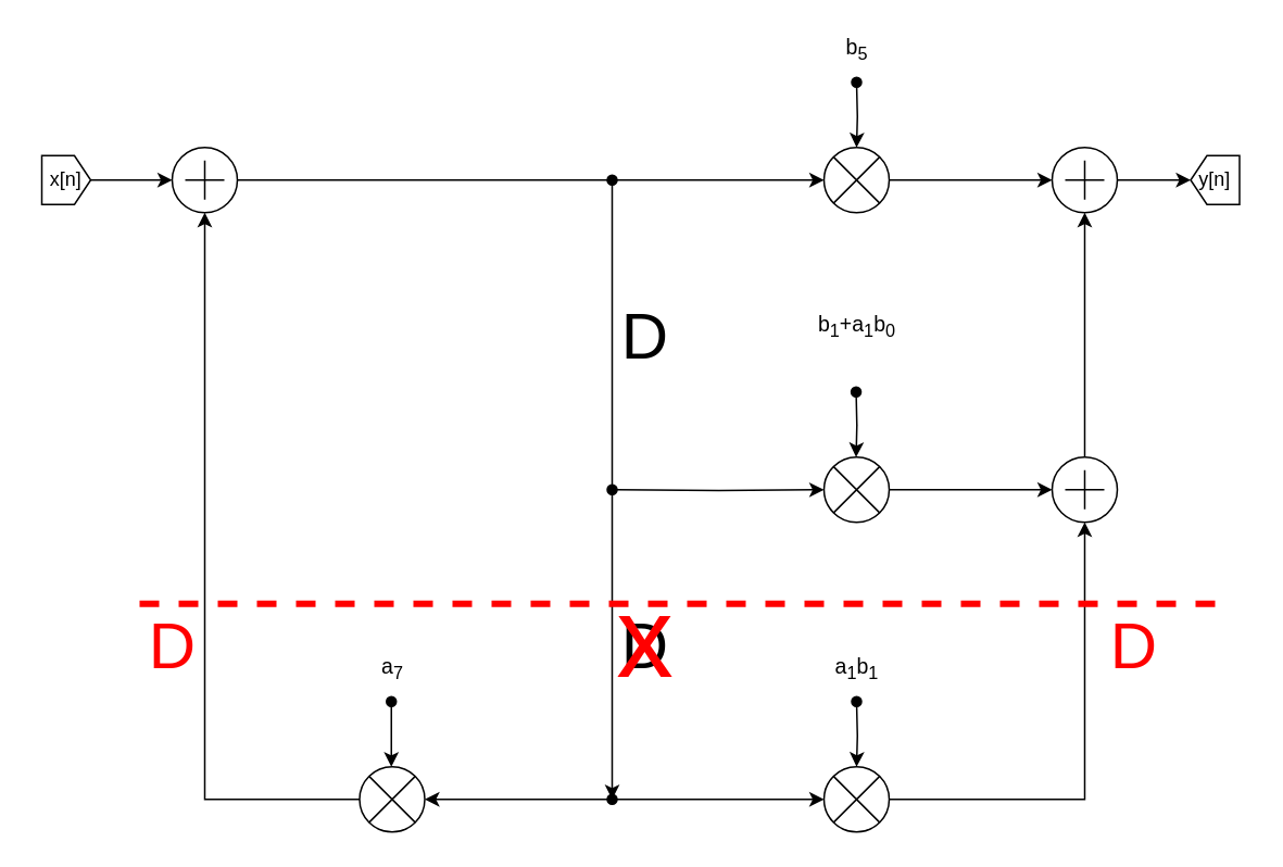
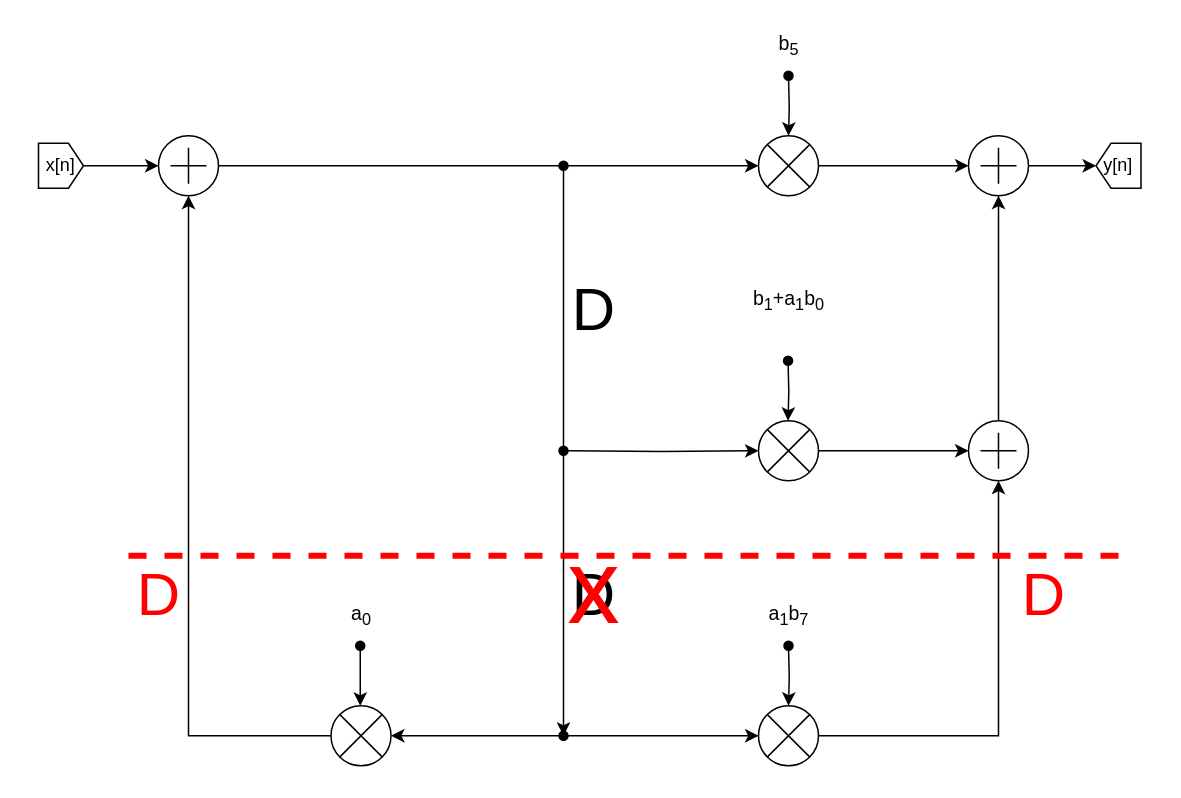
  <mxCell id="0" />
  <mxCell id="1" parent="0" />
  <mxCell id="2" style="edgeStyle=orthogonalEdgeStyle;rounded=0;orthogonalLoop=1;jettySize=auto;html=1;entryX=0;entryY=0.5;entryDx=0;entryDy=0;entryPerimeter=0;" edge="1" parent="1" source="4" target="6"><mxGeometry relative="1" as="geometry" /></mxCell>
  <mxCell id="3" style="edgeStyle=orthogonalEdgeStyle;rounded=0;orthogonalLoop=1;jettySize=auto;html=1;startArrow=oval;startFill=1;" edge="1" parent="1" target="4"><mxGeometry relative="1" as="geometry"><mxPoint x="525" y="50" as="sourcePoint" /></mxGeometry></mxCell>
  <mxCell id="4" value="" style="verticalLabelPosition=bottom;shadow=0;dashed=0;align=center;html=1;verticalAlign=top;shape=mxgraph.electrical.abstract.multiplier;" vertex="1" parent="1"><mxGeometry x="505" y="90" width="40" height="40" as="geometry" /></mxCell>
  <mxCell id="5" value="" style="edgeStyle=orthogonalEdgeStyle;rounded=0;orthogonalLoop=1;jettySize=auto;html=1;" edge="1" parent="1" source="6" target="11"><mxGeometry relative="1" as="geometry" /></mxCell>
  <mxCell id="6" value="" style="verticalLabelPosition=bottom;shadow=0;dashed=0;align=center;html=1;verticalAlign=top;shape=mxgraph.electrical.abstract.summation_point;" vertex="1" parent="1"><mxGeometry x="645" y="90" width="40" height="40" as="geometry" /></mxCell>
  <mxCell id="7" style="edgeStyle=orthogonalEdgeStyle;rounded=0;orthogonalLoop=1;jettySize=auto;html=1;entryX=0;entryY=0.5;entryDx=0;entryDy=0;entryPerimeter=0;" edge="1" parent="1" source="8" target="4"><mxGeometry relative="1" as="geometry" /></mxCell>
  <mxCell id="8" value="" style="verticalLabelPosition=bottom;shadow=0;dashed=0;align=center;html=1;verticalAlign=top;shape=mxgraph.electrical.abstract.summation_point;" vertex="1" parent="1"><mxGeometry x="105" y="90" width="40" height="40" as="geometry" /></mxCell>
  <mxCell id="9" value="" style="edgeStyle=orthogonalEdgeStyle;rounded=0;orthogonalLoop=1;jettySize=auto;html=1;" edge="1" parent="1" source="10" target="8"><mxGeometry relative="1" as="geometry" /></mxCell>
  <mxCell id="10" value="" style="shape=mxgraph.arrows2.arrow;verticalLabelPosition=bottom;shadow=0;dashed=0;align=center;html=1;verticalAlign=top;strokeWidth=1;dy=0;dx=10;notch=0;" vertex="1" parent="1"><mxGeometry x="25" y="95" width="30" height="30" as="geometry" /></mxCell>
  <mxCell id="11" value="" style="shape=mxgraph.arrows2.arrow;verticalLabelPosition=bottom;shadow=0;dashed=0;align=center;html=1;verticalAlign=top;strokeWidth=1;dy=0;dx=10;notch=0;direction=west;" vertex="1" parent="1"><mxGeometry x="730" y="95" width="30" height="30" as="geometry" /></mxCell>
  <mxCell id="12" value="" style="edgeStyle=orthogonalEdgeStyle;rounded=0;orthogonalLoop=1;jettySize=auto;html=1;startArrow=oval;startFill=1;entryX=1;entryY=0.5;entryDx=0;entryDy=0;entryPerimeter=0;" edge="1" parent="1"><mxGeometry relative="1" as="geometry"><mxPoint x="375" y="490" as="sourcePoint" /><mxPoint x="260" y="490" as="targetPoint" /><Array as="points"><mxPoint x="345" y="490" /></Array></mxGeometry></mxCell>
  <mxCell id="13" value="" style="edgeStyle=orthogonalEdgeStyle;rounded=0;orthogonalLoop=1;jettySize=auto;html=1;entryX=0;entryY=0.5;entryDx=0;entryDy=0;entryPerimeter=0;" edge="1" parent="1" target="21"><mxGeometry relative="1" as="geometry"><mxPoint x="375" y="490" as="sourcePoint" /><mxPoint x="545" y="529.5" as="targetPoint" /><Array as="points"><mxPoint x="375" y="490" /></Array></mxGeometry></mxCell>
  <mxCell id="14" value="x[n]" style="text;html=1;strokeColor=none;fillColor=none;align=center;verticalAlign=middle;whiteSpace=wrap;rounded=0;" vertex="1" parent="1"><mxGeometry x="20" y="100" width="40" height="20" as="geometry" /></mxCell>
  <mxCell id="15" value="y[n]" style="text;html=1;strokeColor=none;fillColor=none;align=center;verticalAlign=middle;whiteSpace=wrap;rounded=0;" vertex="1" parent="1"><mxGeometry x="725" y="100" width="40" height="20" as="geometry" /></mxCell>
  <mxCell id="16" value="&lt;font style=&quot;font-size: 13px&quot;&gt;b&lt;sub&gt;5&lt;/sub&gt;&lt;/font&gt;" style="text;html=1;align=center;verticalAlign=middle;resizable=0;points=[];autosize=1;" vertex="1" parent="1"><mxGeometry x="510" y="20" width="30" height="20" as="geometry" /></mxCell>
- <mxCell id="17" value="&lt;span style=&quot;font-size: 13px&quot;&gt;a&lt;sub&gt;1&lt;/sub&gt;b&lt;sub&gt;1&lt;/sub&gt;&lt;/span&gt;" style="text;html=1;align=center;verticalAlign=middle;resizable=0;points=[];autosize=1;" vertex="1" parent="1"><mxGeometry x="505" y="400" width="40" height="20" as="geometry" /></mxCell>
- <mxCell id="18" value="&lt;span style=&quot;font-size: 13px&quot;&gt;a&lt;sub&gt;7&lt;/sub&gt;&lt;/span&gt;" style="text;html=1;align=center;verticalAlign=middle;resizable=0;points=[];autosize=1;" vertex="1" parent="1"><mxGeometry x="225" y="400" width="30" height="20" as="geometry" /></mxCell>
+ <mxCell id="17" value="&lt;span style=&quot;font-size: 13px&quot;&gt;a&lt;sub&gt;1&lt;/sub&gt;b&lt;sub&gt;7&lt;/sub&gt;&lt;/span&gt;" style="text;html=1;align=center;verticalAlign=middle;resizable=0;points=[];autosize=1;" vertex="1" parent="1"><mxGeometry x="505" y="400" width="40" height="20" as="geometry" /></mxCell>
+ <mxCell id="18" value="&lt;span style=&quot;font-size: 13px&quot;&gt;a&lt;sub&gt;0&lt;/sub&gt;&lt;/span&gt;" style="text;html=1;align=center;verticalAlign=middle;resizable=0;points=[];autosize=1;" vertex="1" parent="1"><mxGeometry x="225" y="400" width="30" height="20" as="geometry" /></mxCell>
  <mxCell id="19" style="edgeStyle=orthogonalEdgeStyle;rounded=0;orthogonalLoop=1;jettySize=auto;html=1;startArrow=oval;startFill=1;" edge="1" parent="1" target="21"><mxGeometry relative="1" as="geometry"><mxPoint x="525" y="430" as="sourcePoint" /></mxGeometry></mxCell>
  <mxCell id="20" style="edgeStyle=orthogonalEdgeStyle;rounded=0;orthogonalLoop=1;jettySize=auto;html=1;entryX=0.5;entryY=1;entryDx=0;entryDy=0;entryPerimeter=0;startArrow=none;startFill=0;" edge="1" parent="1" source="21" target="28"><mxGeometry relative="1" as="geometry" /></mxCell>
  <mxCell id="21" value="" style="verticalLabelPosition=bottom;shadow=0;dashed=0;align=center;html=1;verticalAlign=top;shape=mxgraph.electrical.abstract.multiplier;" vertex="1" parent="1"><mxGeometry x="505" y="470" width="40" height="40" as="geometry" /></mxCell>
  <mxCell id="22" style="edgeStyle=orthogonalEdgeStyle;rounded=0;orthogonalLoop=1;jettySize=auto;html=1;startArrow=oval;startFill=1;" edge="1" parent="1"><mxGeometry relative="1" as="geometry"><mxPoint x="239.5" y="430" as="sourcePoint" /><mxPoint x="239.5" y="470" as="targetPoint" /><Array as="points"><mxPoint x="239.5" y="450" /><mxPoint x="239.5" y="450" /></Array></mxGeometry></mxCell>
  <mxCell id="23" style="edgeStyle=orthogonalEdgeStyle;rounded=0;orthogonalLoop=1;jettySize=auto;html=1;startArrow=oval;startFill=1;" edge="1" parent="1"><mxGeometry relative="1" as="geometry"><mxPoint x="375" y="490" as="targetPoint" /><mxPoint x="375" y="110" as="sourcePoint" /></mxGeometry></mxCell>
  <mxCell id="24" style="edgeStyle=orthogonalEdgeStyle;rounded=0;orthogonalLoop=1;jettySize=auto;html=1;entryX=0.5;entryY=1;entryDx=0;entryDy=0;entryPerimeter=0;" edge="1" parent="1" source="25" target="8"><mxGeometry relative="1" as="geometry" /></mxCell>
  <mxCell id="25" value="" style="verticalLabelPosition=bottom;shadow=0;dashed=0;align=center;html=1;verticalAlign=top;shape=mxgraph.electrical.abstract.multiplier;" vertex="1" parent="1"><mxGeometry x="220" y="470" width="40" height="40" as="geometry" /></mxCell>
  <mxCell id="26" style="edgeStyle=orthogonalEdgeStyle;rounded=0;orthogonalLoop=1;jettySize=auto;html=1;startArrow=none;startFill=0;" edge="1" parent="1" source="31" target="28"><mxGeometry relative="1" as="geometry"><mxPoint x="325" y="300" as="sourcePoint" /></mxGeometry></mxCell>
  <mxCell id="27" style="edgeStyle=orthogonalEdgeStyle;rounded=0;orthogonalLoop=1;jettySize=auto;html=1;entryX=0.5;entryY=1;entryDx=0;entryDy=0;entryPerimeter=0;startArrow=none;startFill=0;" edge="1" parent="1" source="28" target="6"><mxGeometry relative="1" as="geometry" /></mxCell>
  <mxCell id="28" value="" style="verticalLabelPosition=bottom;shadow=0;dashed=0;align=center;html=1;verticalAlign=top;shape=mxgraph.electrical.abstract.summation_point;" vertex="1" parent="1"><mxGeometry x="645" y="280" width="40" height="40" as="geometry" /></mxCell>
  <mxCell id="29" style="edgeStyle=orthogonalEdgeStyle;rounded=0;orthogonalLoop=1;jettySize=auto;html=1;startArrow=oval;startFill=1;" edge="1" parent="1" target="31"><mxGeometry relative="1" as="geometry"><mxPoint x="695" y="300" as="targetPoint" /><mxPoint x="375" y="300" as="sourcePoint" /></mxGeometry></mxCell>
  <mxCell id="30" value="" style="group" vertex="1" connectable="0" parent="1"><mxGeometry x="505" y="240" width="40" height="80" as="geometry" /></mxCell>
  <mxCell id="31" value="" style="verticalLabelPosition=bottom;shadow=0;dashed=0;align=center;html=1;verticalAlign=top;shape=mxgraph.electrical.abstract.multiplier;" vertex="1" parent="30"><mxGeometry y="40" width="40" height="40" as="geometry" /></mxCell>
  <mxCell id="32" style="edgeStyle=orthogonalEdgeStyle;rounded=0;orthogonalLoop=1;jettySize=auto;html=1;startArrow=oval;startFill=1;" edge="1" parent="30"><mxGeometry relative="1" as="geometry"><mxPoint x="19.71" as="sourcePoint" /><mxPoint x="19.71" y="40" as="targetPoint" /></mxGeometry></mxCell>
  <mxCell id="33" value="&lt;font style=&quot;font-size: 13px&quot;&gt;b&lt;sub&gt;1&lt;/sub&gt;+a&lt;sub&gt;1&lt;/sub&gt;b&lt;sub&gt;0&lt;/sub&gt;&lt;/font&gt;" style="text;html=1;align=center;verticalAlign=middle;resizable=0;points=[];autosize=1;" vertex="1" parent="1"><mxGeometry x="495" y="190" width="60" height="20" as="geometry" /></mxCell>
  <mxCell id="34" value="&lt;font style=&quot;font-size: 40px&quot;&gt;D&lt;/font&gt;" style="text;html=1;align=center;verticalAlign=middle;resizable=0;points=[];autosize=1;" vertex="1" parent="1"><mxGeometry x="375" y="190" width="40" height="30" as="geometry" /></mxCell>
  <mxCell id="35" value="" style="endArrow=none;dashed=1;html=1;strokeWidth=4;fontColor=#FF0000;strokeColor=#FF0000;" edge="1" parent="1"><mxGeometry width="50" height="50" relative="1" as="geometry"><mxPoint x="85" y="370" as="sourcePoint" /><mxPoint x="745" y="370" as="targetPoint" /></mxGeometry></mxCell>
  <mxCell id="36" value="&lt;font style=&quot;font-size: 40px&quot;&gt;D&lt;/font&gt;" style="text;html=1;align=center;verticalAlign=middle;resizable=0;points=[];autosize=1;fontColor=#FF0000;" vertex="1" parent="1"><mxGeometry x="85" y="380" width="40" height="30" as="geometry" /></mxCell>
  <mxCell id="37" value="&lt;font style=&quot;font-size: 40px&quot;&gt;D&lt;/font&gt;" style="text;html=1;align=center;verticalAlign=middle;resizable=0;points=[];autosize=1;fontColor=#FF0000;" vertex="1" parent="1"><mxGeometry x="675" y="380" width="40" height="30" as="geometry" /></mxCell>
  <mxCell id="38" value="&lt;font style=&quot;font-size: 40px&quot;&gt;D&lt;/font&gt;" style="text;html=1;align=center;verticalAlign=middle;resizable=0;points=[];autosize=1;" vertex="1" parent="1"><mxGeometry x="375" y="380" width="40" height="30" as="geometry" /></mxCell>
  <mxCell id="39" value="&lt;font style=&quot;font-size: 70px&quot;&gt;x&lt;/font&gt;" style="text;html=1;align=center;verticalAlign=middle;resizable=0;points=[];autosize=1;fontColor=#FF0000;" vertex="1" parent="1"><mxGeometry x="370" y="370" width="50" height="40" as="geometry" /></mxCell>
